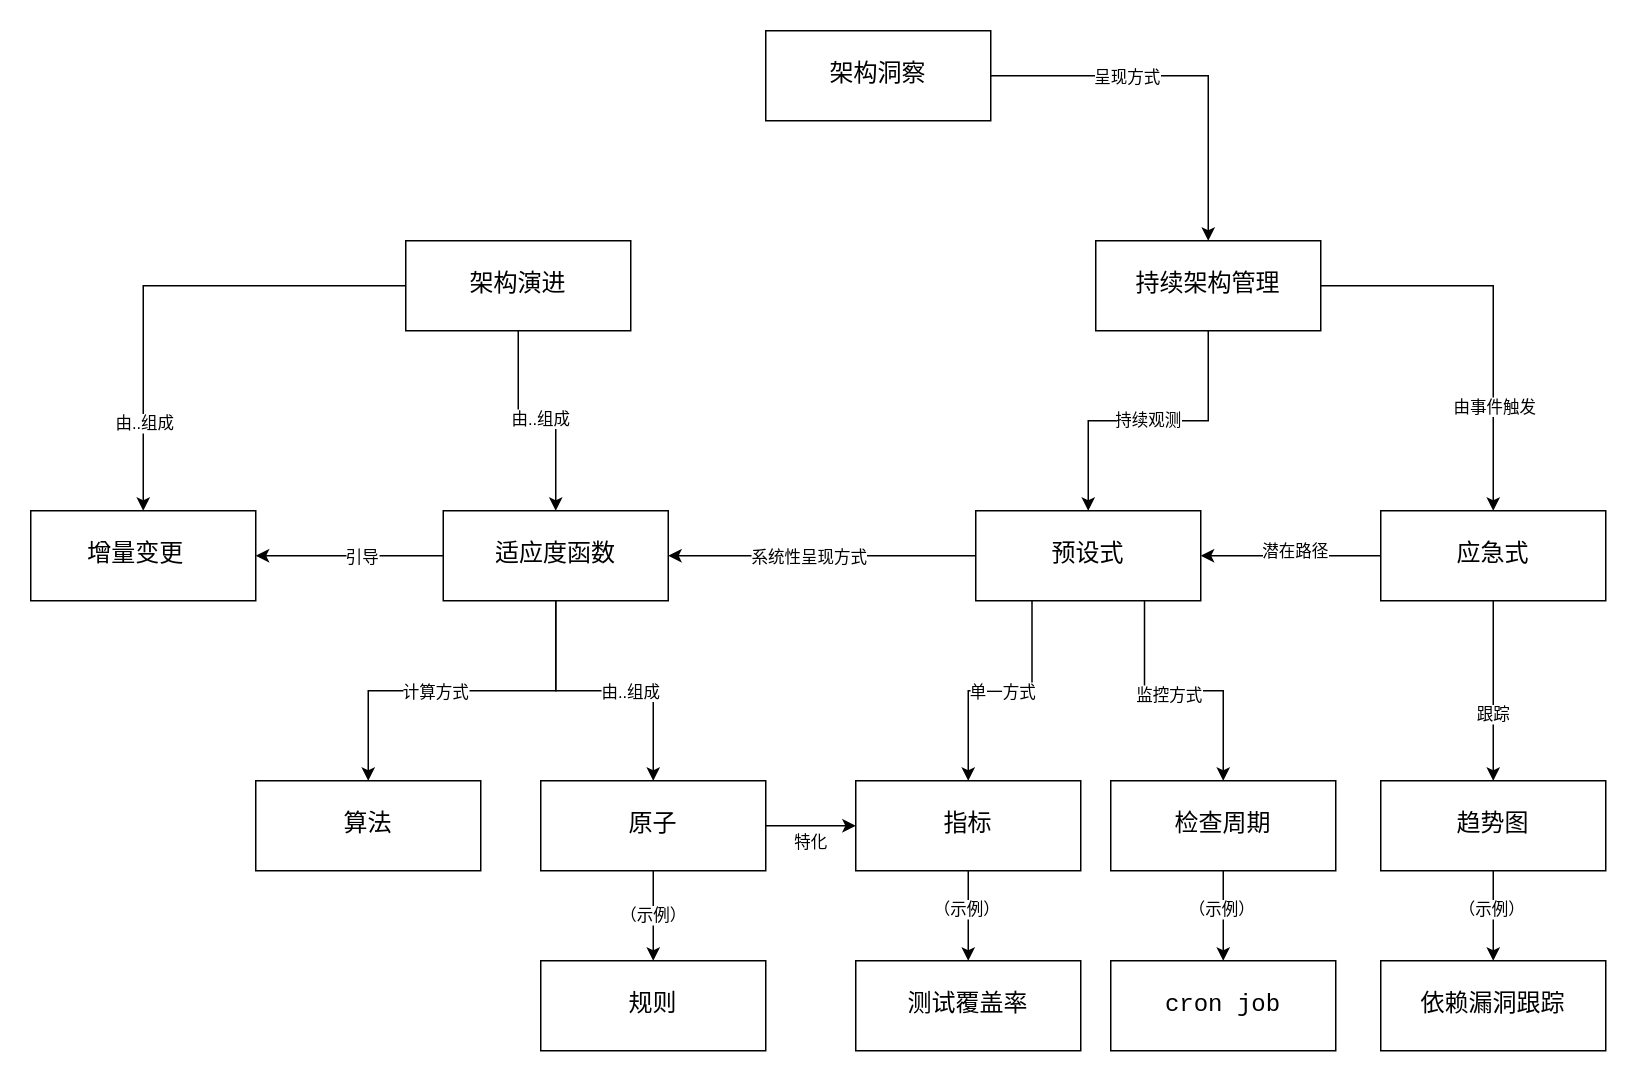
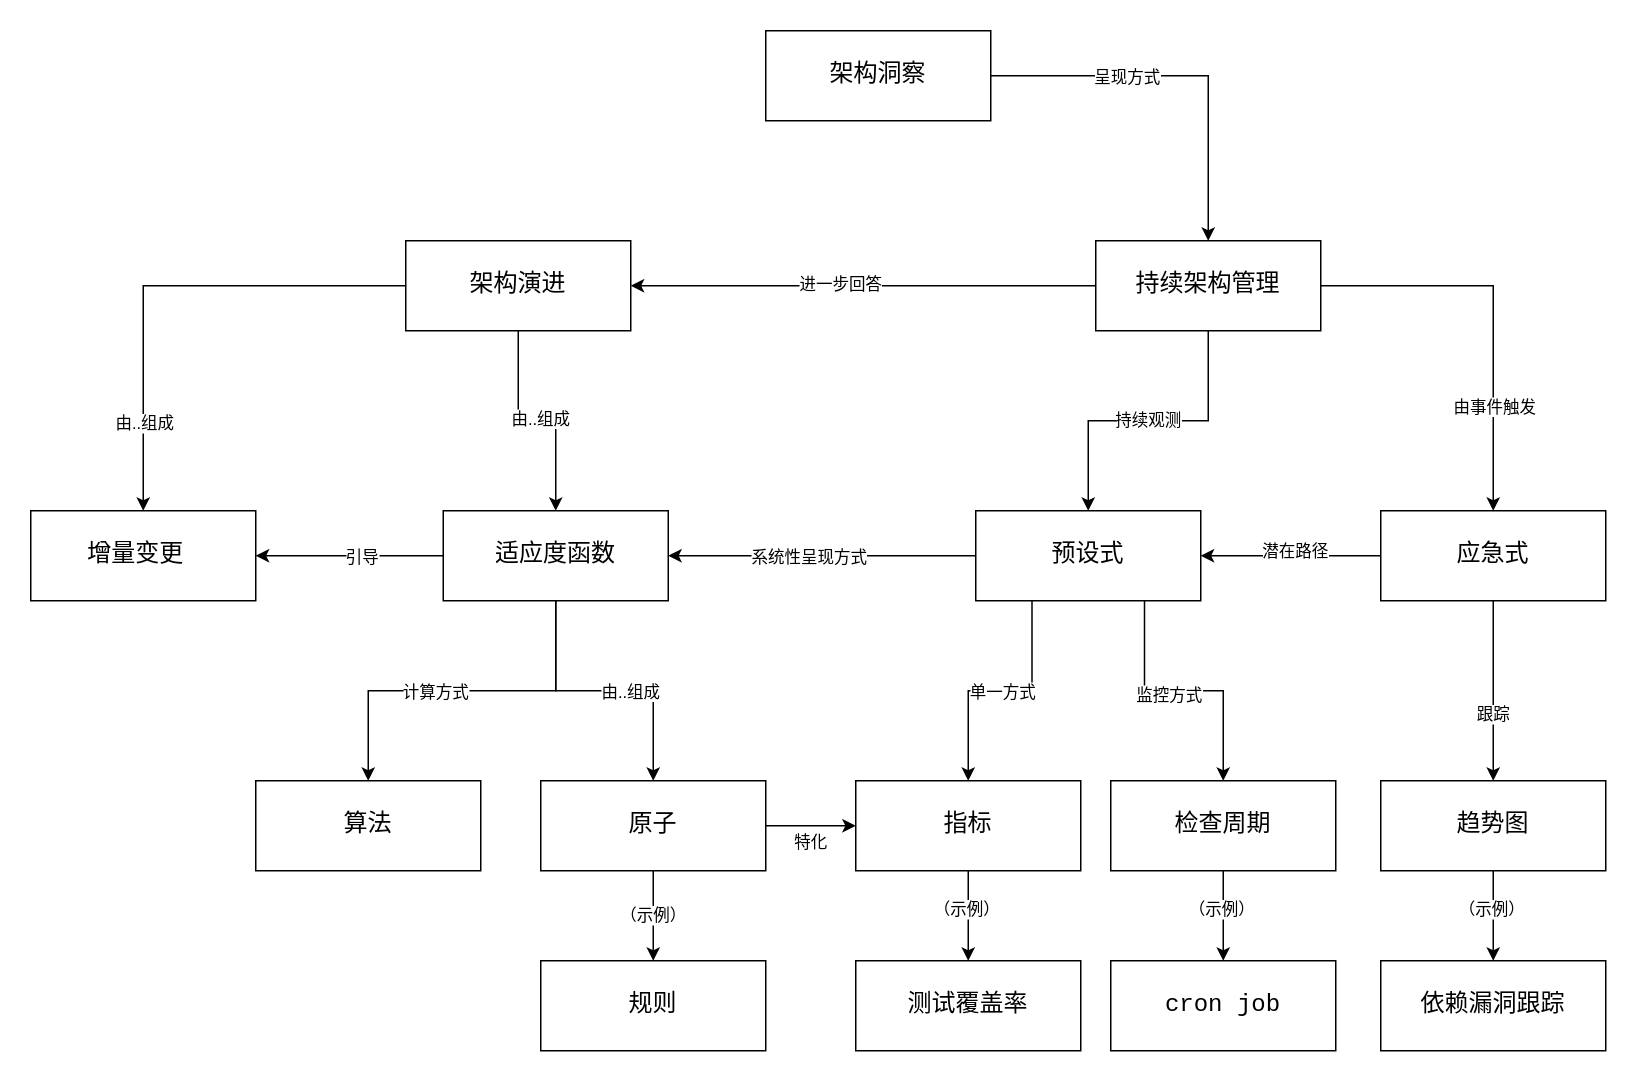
  <mxCell id="0" />
  <mxCell id="1" parent="0" />
  <mxCell id="2" style="edgeStyle=orthogonalEdgeStyle;rounded=0;orthogonalLoop=1;jettySize=auto;html=1;" parent="1" source="15" target="11" edge="1"><mxGeometry relative="1" as="geometry" /></mxCell>
  <mxCell id="3" value="由..组成" style="edgeLabel;html=1;align=center;verticalAlign=middle;resizable=0;points=[];" parent="2" vertex="1" connectable="0"><mxGeometry x="0.017" y="2" relative="1" as="geometry"><mxPoint as="offset" /></mxGeometry></mxCell>
  <mxCell id="4" style="edgeStyle=orthogonalEdgeStyle;rounded=0;orthogonalLoop=1;jettySize=auto;html=1;" parent="1" source="6" target="30" edge="1"><mxGeometry relative="1" as="geometry" /></mxCell>
  <mxCell id="5" value="呈现方式" style="edgeLabel;html=1;align=center;verticalAlign=middle;resizable=0;points=[];" parent="4" vertex="1" connectable="0"><mxGeometry x="0.64" y="-2" relative="1" as="geometry"><mxPoint x="-53" y="-64" as="offset" /></mxGeometry></mxCell>
  <mxCell id="6" value="架构洞察" style="rounded=0;whiteSpace=wrap;html=1;fontSize=16;fontStyle=0;fontFamily=Courier New;" parent="1" vertex="1"><mxGeometry x="510" y="20" width="150" height="60" as="geometry" /></mxCell>
  <mxCell id="7" style="edgeStyle=orthogonalEdgeStyle;rounded=0;orthogonalLoop=1;jettySize=auto;html=1;" parent="1" source="11" target="12" edge="1"><mxGeometry relative="1" as="geometry" /></mxCell>
  <mxCell id="8" value="计算方式" style="edgeLabel;html=1;align=center;verticalAlign=middle;resizable=0;points=[];" parent="7" vertex="1" connectable="0"><mxGeometry x="0.3" y="2" relative="1" as="geometry"><mxPoint x="18" y="-2" as="offset" /></mxGeometry></mxCell>
  <mxCell id="9" style="edgeStyle=orthogonalEdgeStyle;rounded=0;orthogonalLoop=1;jettySize=auto;html=1;exitX=0;exitY=0.5;exitDx=0;exitDy=0;entryX=1;entryY=0.5;entryDx=0;entryDy=0;" parent="1" source="11" target="46" edge="1"><mxGeometry relative="1" as="geometry" /></mxCell>
  <mxCell id="10" value="引导" style="edgeLabel;html=1;align=center;verticalAlign=middle;resizable=0;points=[];" parent="9" vertex="1" connectable="0"><mxGeometry x="0.16" y="1" relative="1" as="geometry"><mxPoint x="18" y="-1" as="offset" /></mxGeometry></mxCell>
  <mxCell id="11" value="适应度函数" style="rounded=0;whiteSpace=wrap;html=1;fontSize=16;fontStyle=0;fontFamily=Courier New;" parent="1" vertex="1"><mxGeometry x="295" y="340" width="150" height="60" as="geometry" /></mxCell>
  <mxCell id="12" value="算法" style="rounded=0;whiteSpace=wrap;html=1;fontSize=16;fontStyle=0;fontFamily=Courier New;" parent="1" vertex="1"><mxGeometry x="170" y="520" width="150" height="60" as="geometry" /></mxCell>
  <mxCell id="13" style="edgeStyle=orthogonalEdgeStyle;rounded=0;orthogonalLoop=1;jettySize=auto;html=1;exitX=0;exitY=0.5;exitDx=0;exitDy=0;entryX=0.5;entryY=0;entryDx=0;entryDy=0;" parent="1" source="15" target="46" edge="1"><mxGeometry relative="1" as="geometry" /></mxCell>
  <mxCell id="14" value="由..组成" style="edgeLabel;html=1;align=center;verticalAlign=middle;resizable=0;points=[];" parent="13" vertex="1" connectable="0"><mxGeometry x="0.639" relative="1" as="geometry"><mxPoint as="offset" /></mxGeometry></mxCell>
  <mxCell id="15" value="架构演进" style="rounded=0;whiteSpace=wrap;html=1;fontSize=16;fontStyle=0;fontFamily=Courier New;" parent="1" vertex="1"><mxGeometry x="270" y="160" width="150" height="60" as="geometry" /></mxCell>
  <mxCell id="16" value="（示例）" style="edgeStyle=orthogonalEdgeStyle;rounded=0;orthogonalLoop=1;jettySize=auto;html=1;exitX=0.5;exitY=1;exitDx=0;exitDy=0;entryX=0.5;entryY=0;entryDx=0;entryDy=0;" parent="1" source="20" target="31" edge="1"><mxGeometry relative="1" as="geometry" /></mxCell>
  <mxCell id="17" style="edgeStyle=orthogonalEdgeStyle;rounded=0;orthogonalLoop=1;jettySize=auto;html=1;exitX=1;exitY=0.5;exitDx=0;exitDy=0;" parent="1" source="20" target="19" edge="1"><mxGeometry relative="1" as="geometry" /></mxCell>
  <mxCell id="18" value="特化" style="edgeLabel;html=1;align=center;verticalAlign=middle;resizable=0;points=[];" parent="17" vertex="1" connectable="0"><mxGeometry x="-0.04" y="-4" relative="1" as="geometry"><mxPoint y="6" as="offset" /></mxGeometry></mxCell>
  <mxCell id="19" value="指标" style="rounded=0;whiteSpace=wrap;html=1;fontSize=16;fontStyle=0;fontFamily=Courier New;" parent="1" vertex="1"><mxGeometry x="570" y="520" width="150" height="60" as="geometry" /></mxCell>
  <mxCell id="20" value="原子" style="rounded=0;whiteSpace=wrap;html=1;fontSize=16;fontStyle=0;fontFamily=Courier New;" parent="1" vertex="1"><mxGeometry x="360" y="520" width="150" height="60" as="geometry" /></mxCell>
  <mxCell id="21" style="edgeStyle=orthogonalEdgeStyle;rounded=0;orthogonalLoop=1;jettySize=auto;html=1;exitX=0;exitY=0.5;exitDx=0;exitDy=0;entryX=1;entryY=0.5;entryDx=0;entryDy=0;" parent="1" source="23" target="43" edge="1"><mxGeometry relative="1" as="geometry" /></mxCell>
  <mxCell id="22" value="潜在路径" style="edgeLabel;html=1;align=center;verticalAlign=middle;resizable=0;points=[];" parent="21" vertex="1" connectable="0"><mxGeometry x="-0.04" y="-4" relative="1" as="geometry"><mxPoint as="offset" /></mxGeometry></mxCell>
  <mxCell id="23" value="应急式" style="rounded=0;whiteSpace=wrap;html=1;fontSize=16;fontStyle=0;fontFamily=Courier New;" parent="1" vertex="1"><mxGeometry x="920" y="340" width="150" height="60" as="geometry" /></mxCell>
  <mxCell id="24" value="跟踪" style="edgeStyle=orthogonalEdgeStyle;rounded=0;orthogonalLoop=1;jettySize=auto;html=1;exitX=0.5;exitY=1;exitDx=0;exitDy=0;" parent="1" source="23" target="34" edge="1"><mxGeometry x="0.259" relative="1" as="geometry"><mxPoint as="offset" /></mxGeometry></mxCell>
  <mxCell id="25" style="edgeStyle=orthogonalEdgeStyle;rounded=0;orthogonalLoop=1;jettySize=auto;html=1;exitX=1;exitY=0.5;exitDx=0;exitDy=0;" parent="1" source="30" target="23" edge="1"><mxGeometry relative="1" as="geometry" /></mxCell>
  <mxCell id="26" value="由事件触发" style="edgeLabel;html=1;align=center;verticalAlign=middle;resizable=0;points=[];" parent="25" vertex="1" connectable="0"><mxGeometry x="0.049" relative="1" as="geometry"><mxPoint y="56" as="offset" /></mxGeometry></mxCell>
  <mxCell id="27" value="持续观测" style="edgeStyle=orthogonalEdgeStyle;rounded=0;orthogonalLoop=1;jettySize=auto;html=1;entryX=0.5;entryY=0;entryDx=0;entryDy=0;exitX=0.5;exitY=1;exitDx=0;exitDy=0;" parent="1" source="30" target="43" edge="1"><mxGeometry relative="1" as="geometry" /></mxCell>
+ <mxCell id="28" style="edgeStyle=orthogonalEdgeStyle;rounded=0;orthogonalLoop=1;jettySize=auto;html=1;exitX=0;exitY=0.5;exitDx=0;exitDy=0;" parent="1" source="30" target="15" edge="1"><mxGeometry relative="1" as="geometry" /></mxCell>
+ <mxCell id="29" value="进一步回答" style="edgeLabel;html=1;align=center;verticalAlign=middle;resizable=0;points=[];" parent="28" vertex="1" connectable="0"><mxGeometry x="0.103" y="-2" relative="1" as="geometry"><mxPoint as="offset" /></mxGeometry></mxCell>
  <mxCell id="30" value="持续架构管理" style="rounded=0;whiteSpace=wrap;html=1;fontSize=16;fontStyle=0;fontFamily=Courier New;" parent="1" vertex="1"><mxGeometry x="730" y="160" width="150" height="60" as="geometry" /></mxCell>
  <mxCell id="31" value="规则" style="rounded=0;whiteSpace=wrap;html=1;fontSize=16;fontStyle=0;fontFamily=Courier New;" parent="1" vertex="1"><mxGeometry x="360" y="640" width="150" height="60" as="geometry" /></mxCell>
  <mxCell id="32" style="edgeStyle=orthogonalEdgeStyle;rounded=0;orthogonalLoop=1;jettySize=auto;html=1;exitX=0.5;exitY=1;exitDx=0;exitDy=0;entryX=0.5;entryY=0;entryDx=0;entryDy=0;" parent="1" source="34" target="44" edge="1"><mxGeometry relative="1" as="geometry" /></mxCell>
  <mxCell id="33" value="（示例）" style="edgeLabel;html=1;align=center;verticalAlign=middle;resizable=0;points=[];" parent="32" vertex="1" connectable="0"><mxGeometry x="-0.16" y="-2" relative="1" as="geometry"><mxPoint as="offset" /></mxGeometry></mxCell>
  <mxCell id="34" value="趋势图" style="rounded=0;whiteSpace=wrap;html=1;fontSize=16;fontStyle=0;fontFamily=Courier New;" parent="1" vertex="1"><mxGeometry x="920" y="520" width="150" height="60" as="geometry" /></mxCell>
  <mxCell id="35" style="edgeStyle=orthogonalEdgeStyle;rounded=0;orthogonalLoop=1;jettySize=auto;html=1;entryX=0.5;entryY=0;entryDx=0;entryDy=0;" parent="1" source="11" target="20" edge="1"><mxGeometry relative="1" as="geometry"><mxPoint x="-20" y="370" as="sourcePoint" /><mxPoint x="5" y="470" as="targetPoint" /></mxGeometry></mxCell>
  <mxCell id="36" value="由..组成" style="edgeLabel;html=1;align=center;verticalAlign=middle;resizable=0;points=[];" parent="35" vertex="1" connectable="0"><mxGeometry x="0.183" relative="1" as="geometry"><mxPoint as="offset" /></mxGeometry></mxCell>
  <mxCell id="37" style="edgeStyle=orthogonalEdgeStyle;rounded=0;orthogonalLoop=1;jettySize=auto;html=1;entryX=0.5;entryY=0;entryDx=0;entryDy=0;exitX=0.25;exitY=1;exitDx=0;exitDy=0;" parent="1" source="43" target="19" edge="1"><mxGeometry relative="1" as="geometry" /></mxCell>
  <mxCell id="38" value="单一方式" style="edgeLabel;html=1;align=center;verticalAlign=middle;resizable=0;points=[];" parent="37" vertex="1" connectable="0"><mxGeometry x="-0.018" relative="1" as="geometry"><mxPoint as="offset" /></mxGeometry></mxCell>
  <mxCell id="39" style="edgeStyle=orthogonalEdgeStyle;rounded=0;orthogonalLoop=1;jettySize=auto;html=1;exitX=0;exitY=0.5;exitDx=0;exitDy=0;entryX=1;entryY=0.5;entryDx=0;entryDy=0;" parent="1" source="43" target="11" edge="1"><mxGeometry relative="1" as="geometry" /></mxCell>
  <mxCell id="40" value="系统性呈现方式" style="edgeLabel;html=1;align=center;verticalAlign=middle;resizable=0;points=[];" parent="39" vertex="1" connectable="0"><mxGeometry x="0.09" relative="1" as="geometry"><mxPoint as="offset" /></mxGeometry></mxCell>
  <mxCell id="41" style="edgeStyle=orthogonalEdgeStyle;rounded=0;orthogonalLoop=1;jettySize=auto;html=1;exitX=0.75;exitY=1;exitDx=0;exitDy=0;entryX=0.5;entryY=0;entryDx=0;entryDy=0;" parent="1" source="43" target="45" edge="1"><mxGeometry relative="1" as="geometry" /></mxCell>
  <mxCell id="42" value="监控方式" style="edgeLabel;html=1;align=center;verticalAlign=middle;resizable=0;points=[];" parent="41" vertex="1" connectable="0"><mxGeometry x="-0.125" y="-2" relative="1" as="geometry"><mxPoint x="1" as="offset" /></mxGeometry></mxCell>
  <mxCell id="43" value="预设式" style="rounded=0;whiteSpace=wrap;html=1;fontSize=16;fontStyle=0;fontFamily=Courier New;" parent="1" vertex="1"><mxGeometry x="650" y="340" width="150" height="60" as="geometry" /></mxCell>
  <mxCell id="44" value="依赖漏洞跟踪" style="rounded=0;whiteSpace=wrap;html=1;fontSize=16;fontStyle=0;fontFamily=Courier New;" parent="1" vertex="1"><mxGeometry x="920" y="640" width="150" height="60" as="geometry" /></mxCell>
  <mxCell id="45" value="检查周期" style="rounded=0;whiteSpace=wrap;html=1;fontSize=16;fontStyle=0;fontFamily=Courier New;" parent="1" vertex="1"><mxGeometry x="740" y="520" width="150" height="60" as="geometry" /></mxCell>
  <mxCell id="46" value="增量变更&amp;nbsp;" style="rounded=0;whiteSpace=wrap;html=1;fontSize=16;fontStyle=0;fontFamily=Courier New;" parent="1" vertex="1"><mxGeometry x="20" y="340" width="150" height="60" as="geometry" /></mxCell>
  <mxCell id="47" value="cron job" style="rounded=0;whiteSpace=wrap;html=1;fontSize=16;fontStyle=0;fontFamily=Courier New;" parent="1" vertex="1"><mxGeometry x="740" y="640" width="150" height="60" as="geometry" /></mxCell>
  <mxCell id="48" style="edgeStyle=orthogonalEdgeStyle;rounded=0;orthogonalLoop=1;jettySize=auto;html=1;exitX=0.5;exitY=1;exitDx=0;exitDy=0;entryX=0.5;entryY=0;entryDx=0;entryDy=0;" parent="1" source="45" target="47" edge="1"><mxGeometry relative="1" as="geometry"><mxPoint x="1005" y="590" as="sourcePoint" /><mxPoint x="1005" y="650" as="targetPoint" /></mxGeometry></mxCell>
  <mxCell id="49" value="（示例）" style="edgeLabel;html=1;align=center;verticalAlign=middle;resizable=0;points=[];" parent="48" vertex="1" connectable="0"><mxGeometry x="-0.16" y="-2" relative="1" as="geometry"><mxPoint as="offset" /></mxGeometry></mxCell>
  <mxCell id="50" value="测试覆盖率" style="rounded=0;whiteSpace=wrap;html=1;fontSize=16;fontStyle=0;fontFamily=Courier New;" parent="1" vertex="1"><mxGeometry x="570" y="640" width="150" height="60" as="geometry" /></mxCell>
  <mxCell id="51" style="edgeStyle=orthogonalEdgeStyle;rounded=0;orthogonalLoop=1;jettySize=auto;html=1;exitX=0.5;exitY=1;exitDx=0;exitDy=0;entryX=0.5;entryY=0;entryDx=0;entryDy=0;" parent="1" source="19" target="50" edge="1"><mxGeometry relative="1" as="geometry"><mxPoint x="825" y="590" as="sourcePoint" /><mxPoint x="825" y="650" as="targetPoint" /></mxGeometry></mxCell>
  <mxCell id="52" value="（示例）" style="edgeLabel;html=1;align=center;verticalAlign=middle;resizable=0;points=[];" parent="51" vertex="1" connectable="0"><mxGeometry x="-0.16" y="-2" relative="1" as="geometry"><mxPoint as="offset" /></mxGeometry></mxCell>
